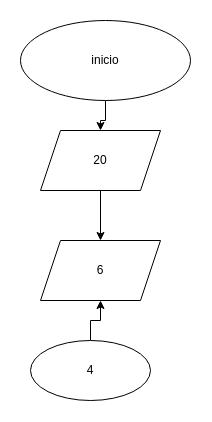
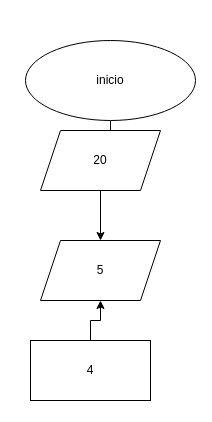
  <mxCell id="0" />
  <mxCell id="1" parent="0" />
  <mxCell id="2" value="" style="edgeStyle=orthogonalEdgeStyle;rounded=0;orthogonalLoop=1;jettySize=auto;html=1;" edge="1" parent="1" source="3" target="6"><mxGeometry relative="1" as="geometry" /></mxCell>
- <mxCell id="3" value="inicio" style="ellipse;whiteSpace=wrap;html=1;" vertex="1" parent="1"><mxGeometry x="20" y="20" width="170" height="80" as="geometry" /></mxCell>
- <mxCell id="4" value="6" style="shape=parallelogram;perimeter=parallelogramPerimeter;whiteSpace=wrap;html=1;fixedSize=1;" vertex="1" parent="1"><mxGeometry x="40" y="240" width="120" height="60" as="geometry" /></mxCell>
+ <mxCell id="3" value="inicio" style="ellipse;whiteSpace=wrap;html=1;" vertex="1" parent="1"><mxGeometry x="25" y="40" width="170" height="80" as="geometry" /></mxCell>
+ <mxCell id="4" value="5" style="shape=parallelogram;perimeter=parallelogramPerimeter;whiteSpace=wrap;html=1;fixedSize=1;" vertex="1" parent="1"><mxGeometry x="40" y="240" width="120" height="60" as="geometry" /></mxCell>
  <mxCell id="5" value="" style="edgeStyle=orthogonalEdgeStyle;rounded=0;orthogonalLoop=1;jettySize=auto;html=1;" edge="1" parent="1" source="6" target="4"><mxGeometry relative="1" as="geometry" /></mxCell>
  <mxCell id="6" value="20" style="shape=parallelogram;perimeter=parallelogramPerimeter;whiteSpace=wrap;html=1;fixedSize=1;" vertex="1" parent="1"><mxGeometry x="40" y="130" width="120" height="60" as="geometry" /></mxCell>
  <mxCell id="7" value="" style="edgeStyle=orthogonalEdgeStyle;rounded=0;orthogonalLoop=1;jettySize=auto;html=1;" edge="1" parent="1" source="8" target="4"><mxGeometry relative="1" as="geometry" /></mxCell>
- <mxCell id="8" value="4" style="ellipse;whiteSpace=wrap;html=1;" vertex="1" parent="1"><mxGeometry x="30" y="340" width="120" height="60" as="geometry" /></mxCell>
+ <mxCell id="8" value="4" style="rounded=0;whiteSpace=wrap;html=1;" vertex="1" parent="1"><mxGeometry x="30" y="340" width="120" height="60" as="geometry" /></mxCell>
